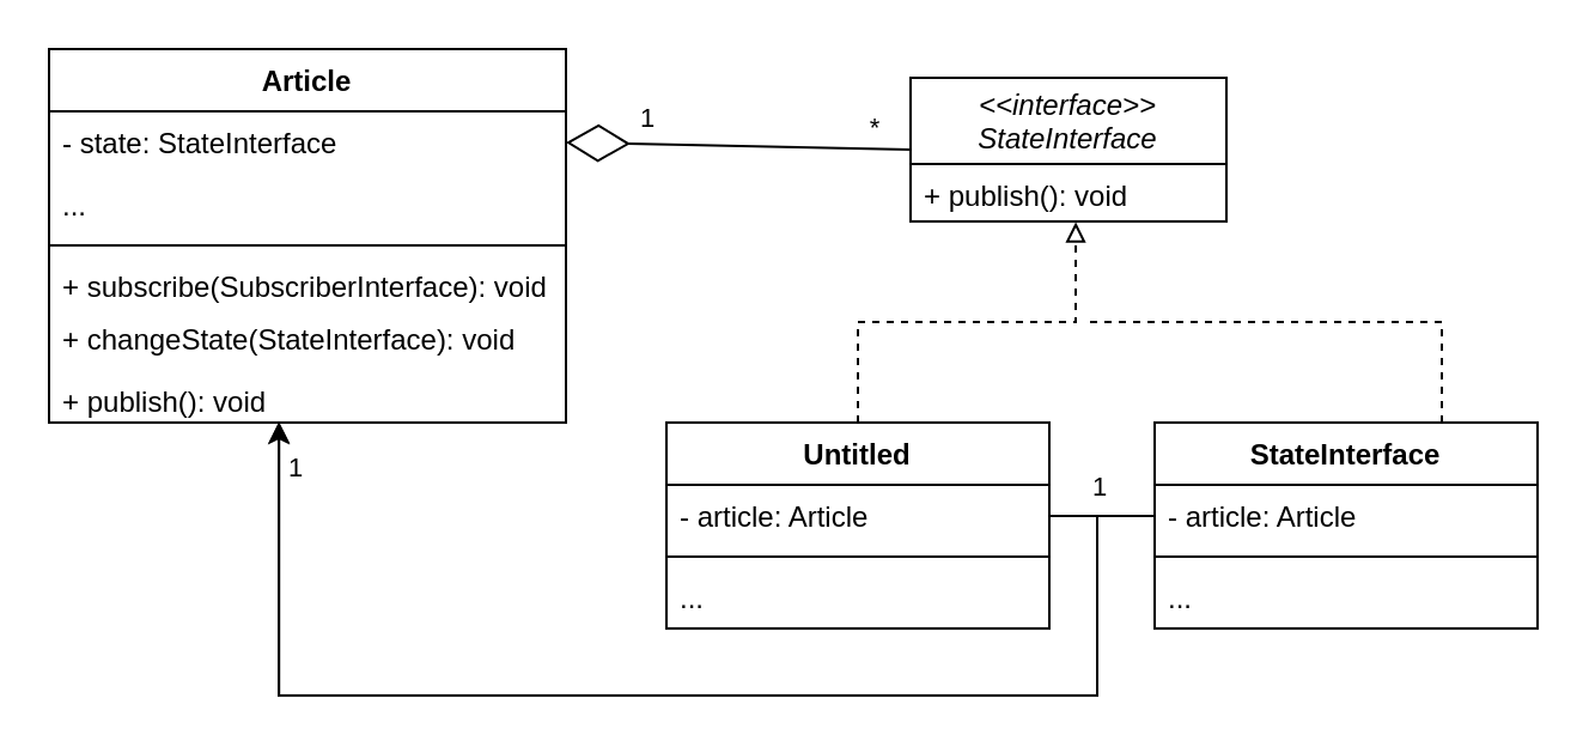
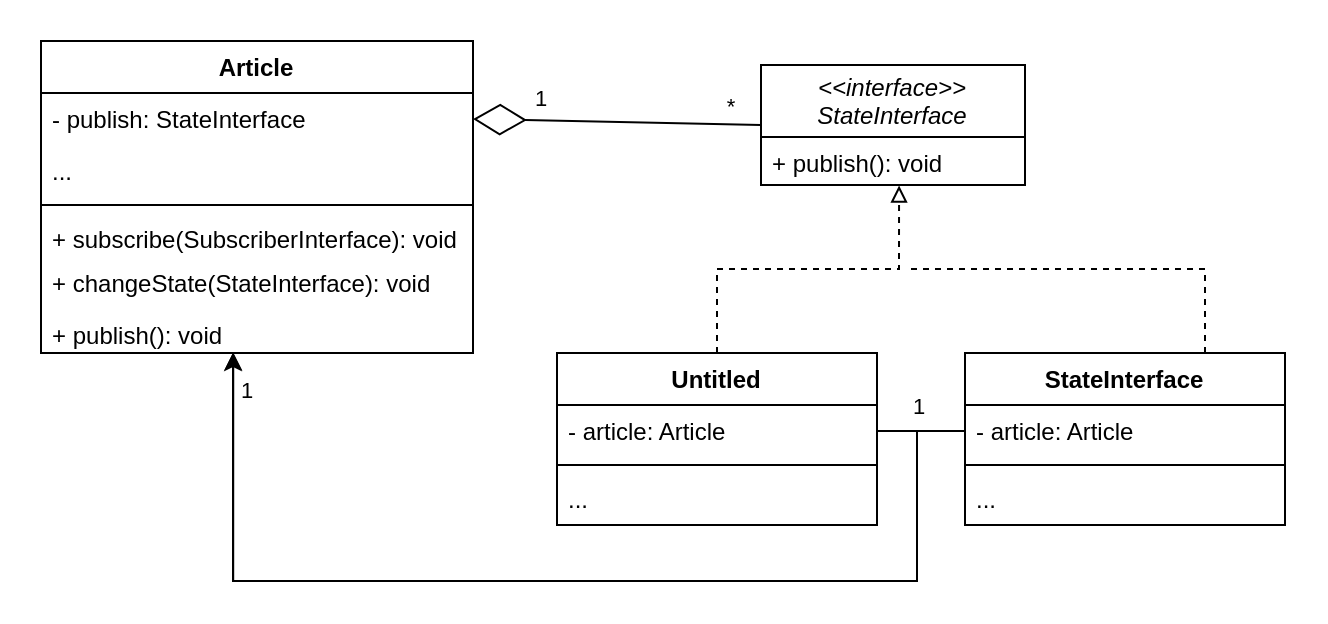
  <mxCell id="0" />
  <mxCell id="1" parent="0" />
  <mxCell id="2" style="edgeStyle=orthogonalEdgeStyle;rounded=0;orthogonalLoop=1;jettySize=auto;html=1;entryX=0.523;entryY=1.011;entryDx=0;entryDy=0;entryPerimeter=0;endArrow=block;endFill=0;dashed=1;" parent="1" source="3" target="8" edge="1"><mxGeometry relative="1" as="geometry" /></mxCell>
  <mxCell id="3" value="Untitled" style="swimlane;fontStyle=1;align=center;verticalAlign=top;childLayout=stackLayout;horizontal=1;startSize=26;horizontalStack=0;resizeParent=1;resizeParentMax=0;resizeLast=0;collapsible=1;marginBottom=0;" parent="1" vertex="1"><mxGeometry x="278" y="176" width="160" height="86" as="geometry" /></mxCell>
  <mxCell id="4" value="- article: Article" style="text;strokeColor=none;fillColor=none;align=left;verticalAlign=top;spacingLeft=4;spacingRight=4;overflow=hidden;rotatable=0;points=[[0,0.5],[1,0.5]];portConstraint=eastwest;" parent="3" vertex="1"><mxGeometry y="26" width="160" height="26" as="geometry" /></mxCell>
  <mxCell id="5" value="" style="line;strokeWidth=1;fillColor=none;align=left;verticalAlign=middle;spacingTop=-1;spacingLeft=3;spacingRight=3;rotatable=0;labelPosition=right;points=[];portConstraint=eastwest;" parent="3" vertex="1"><mxGeometry y="52" width="160" height="8" as="geometry" /></mxCell>
  <mxCell id="6" value="..." style="text;strokeColor=none;fillColor=none;align=left;verticalAlign=top;spacingLeft=4;spacingRight=4;overflow=hidden;rotatable=0;points=[[0,0.5],[1,0.5]];portConstraint=eastwest;" parent="3" vertex="1"><mxGeometry y="60" width="160" height="26" as="geometry" /></mxCell>
  <mxCell id="7" value="&lt;&lt;interface&gt;&gt;&#10;StateInterface" style="swimlane;fontStyle=2;childLayout=stackLayout;horizontal=1;startSize=36;fillColor=none;horizontalStack=0;resizeParent=1;resizeParentMax=0;resizeLast=0;collapsible=1;marginBottom=0;" parent="1" vertex="1"><mxGeometry x="380" y="32" width="132" height="60" as="geometry" /></mxCell>
  <mxCell id="8" value="+ publish(): void" style="text;strokeColor=none;fillColor=none;align=left;verticalAlign=top;spacingLeft=4;spacingRight=4;overflow=hidden;rotatable=0;points=[[0,0.5],[1,0.5]];portConstraint=eastwest;" parent="7" vertex="1"><mxGeometry y="36" width="132" height="24" as="geometry" /></mxCell>
  <mxCell id="9" value="Article" style="swimlane;fontStyle=1;align=center;verticalAlign=top;childLayout=stackLayout;horizontal=1;startSize=26;horizontalStack=0;resizeParent=1;resizeParentMax=0;resizeLast=0;collapsible=1;marginBottom=0;" parent="1" vertex="1"><mxGeometry x="20" y="20" width="216" height="156" as="geometry" /></mxCell>
- <mxCell id="10" value="- state: StateInterface" style="text;strokeColor=none;fillColor=none;align=left;verticalAlign=top;spacingLeft=4;spacingRight=4;overflow=hidden;rotatable=0;points=[[0,0.5],[1,0.5]];portConstraint=eastwest;" parent="9" vertex="1"><mxGeometry y="26" width="216" height="26" as="geometry" /></mxCell>
+ <mxCell id="10" value="- publish: StateInterface" style="text;strokeColor=none;fillColor=none;align=left;verticalAlign=top;spacingLeft=4;spacingRight=4;overflow=hidden;rotatable=0;points=[[0,0.5],[1,0.5]];portConstraint=eastwest;" parent="9" vertex="1"><mxGeometry y="26" width="216" height="26" as="geometry" /></mxCell>
  <mxCell id="11" value="..." style="text;strokeColor=none;fillColor=none;align=left;verticalAlign=top;spacingLeft=4;spacingRight=4;overflow=hidden;rotatable=0;points=[[0,0.5],[1,0.5]];portConstraint=eastwest;" parent="9" vertex="1"><mxGeometry y="52" width="216" height="26" as="geometry" /></mxCell>
  <mxCell id="12" value="" style="line;strokeWidth=1;fillColor=none;align=left;verticalAlign=middle;spacingTop=-1;spacingLeft=3;spacingRight=3;rotatable=0;labelPosition=right;points=[];portConstraint=eastwest;" parent="9" vertex="1"><mxGeometry y="78" width="216" height="8" as="geometry" /></mxCell>
  <mxCell id="13" value="+ subscribe(SubscriberInterface): void" style="text;strokeColor=none;fillColor=none;align=left;verticalAlign=top;spacingLeft=4;spacingRight=4;overflow=hidden;rotatable=0;points=[[0,0.5],[1,0.5]];portConstraint=eastwest;" parent="9" vertex="1"><mxGeometry y="86" width="216" height="22" as="geometry" /></mxCell>
  <mxCell id="14" value="+ changeState(StateInterface): void" style="text;strokeColor=none;fillColor=none;align=left;verticalAlign=top;spacingLeft=4;spacingRight=4;overflow=hidden;rotatable=0;points=[[0,0.5],[1,0.5]];portConstraint=eastwest;" parent="9" vertex="1"><mxGeometry y="108" width="216" height="26" as="geometry" /></mxCell>
  <mxCell id="15" value="+ publish(): void" style="text;strokeColor=none;fillColor=none;align=left;verticalAlign=top;spacingLeft=4;spacingRight=4;overflow=hidden;rotatable=0;points=[[0,0.5],[1,0.5]];portConstraint=eastwest;" parent="9" vertex="1"><mxGeometry y="134" width="216" height="22" as="geometry" /></mxCell>
  <mxCell id="16" value="" style="endArrow=diamondThin;endFill=0;endSize=24;html=1;strokeWidth=1;entryX=1;entryY=0.5;entryDx=0;entryDy=0;exitX=0;exitY=0.5;exitDx=0;exitDy=0;" parent="1" source="7" target="10" edge="1"><mxGeometry width="160" relative="1" as="geometry"><mxPoint x="98" y="236" as="sourcePoint" /><mxPoint x="258" y="236" as="targetPoint" /></mxGeometry></mxCell>
  <mxCell id="17" value="1" style="edgeLabel;html=1;align=center;verticalAlign=middle;resizable=0;points=[];" parent="16" vertex="1" connectable="0"><mxGeometry x="-0.239" y="-2" relative="1" as="geometry"><mxPoint x="-56" y="-10" as="offset" /></mxGeometry></mxCell>
  <mxCell id="18" value="*" style="edgeLabel;html=1;align=center;verticalAlign=middle;resizable=0;points=[];" parent="16" vertex="1" connectable="0"><mxGeometry x="-0.172" y="-4" relative="1" as="geometry"><mxPoint x="44" y="-4" as="offset" /></mxGeometry></mxCell>
  <mxCell id="19" style="edgeStyle=orthogonalEdgeStyle;rounded=0;orthogonalLoop=1;jettySize=auto;html=1;exitX=0.75;exitY=0;exitDx=0;exitDy=0;endArrow=none;endFill=0;dashed=1;" parent="1" source="20" edge="1"><mxGeometry relative="1" as="geometry"><mxPoint x="452" y="134" as="targetPoint" /><Array as="points"><mxPoint x="602" y="134" /></Array></mxGeometry></mxCell>
  <mxCell id="20" value="StateInterface" style="swimlane;fontStyle=1;align=center;verticalAlign=top;childLayout=stackLayout;horizontal=1;startSize=26;horizontalStack=0;resizeParent=1;resizeParentMax=0;resizeLast=0;collapsible=1;marginBottom=0;" parent="1" vertex="1"><mxGeometry x="482" y="176" width="160" height="86" as="geometry" /></mxCell>
  <mxCell id="21" value="- article: Article" style="text;strokeColor=none;fillColor=none;align=left;verticalAlign=top;spacingLeft=4;spacingRight=4;overflow=hidden;rotatable=0;points=[[0,0.5],[1,0.5]];portConstraint=eastwest;" parent="20" vertex="1"><mxGeometry y="26" width="160" height="26" as="geometry" /></mxCell>
  <mxCell id="22" value="" style="line;strokeWidth=1;fillColor=none;align=left;verticalAlign=middle;spacingTop=-1;spacingLeft=3;spacingRight=3;rotatable=0;labelPosition=right;points=[];portConstraint=eastwest;" parent="20" vertex="1"><mxGeometry y="52" width="160" height="8" as="geometry" /></mxCell>
  <mxCell id="23" value="..." style="text;strokeColor=none;fillColor=none;align=left;verticalAlign=top;spacingLeft=4;spacingRight=4;overflow=hidden;rotatable=0;points=[[0,0.5],[1,0.5]];portConstraint=eastwest;" parent="20" vertex="1"><mxGeometry y="60" width="160" height="26" as="geometry" /></mxCell>
  <mxCell id="24" style="edgeStyle=orthogonalEdgeStyle;rounded=0;orthogonalLoop=1;jettySize=auto;html=1;entryX=0.445;entryY=0.985;entryDx=0;entryDy=0;entryPerimeter=0;exitX=1;exitY=0.5;exitDx=0;exitDy=0;" edge="1" parent="1" source="4" target="15"><mxGeometry relative="1" as="geometry"><Array as="points"><mxPoint x="458" y="215" /><mxPoint x="458" y="290" /><mxPoint x="116" y="290" /></Array></mxGeometry></mxCell>
  <mxCell id="25" style="edgeStyle=orthogonalEdgeStyle;rounded=0;orthogonalLoop=1;jettySize=auto;html=1;" edge="1" parent="1" source="21"><mxGeometry relative="1" as="geometry"><mxPoint x="116" y="176" as="targetPoint" /><Array as="points"><mxPoint x="458" y="215" /><mxPoint x="458" y="290" /><mxPoint x="116" y="290" /></Array></mxGeometry></mxCell>
  <mxCell id="26" value="1" style="edgeLabel;html=1;align=center;verticalAlign=middle;resizable=0;points=[];" vertex="1" connectable="0" parent="25"><mxGeometry x="-0.913" y="-4" relative="1" as="geometry"><mxPoint x="4" y="-13" as="offset" /></mxGeometry></mxCell>
  <mxCell id="27" value="1" style="edgeLabel;html=1;align=center;verticalAlign=middle;resizable=0;points=[];" vertex="1" connectable="0" parent="25"><mxGeometry x="0.929" y="-1" relative="1" as="geometry"><mxPoint x="5" y="-2" as="offset" /></mxGeometry></mxCell>
  <mxCell id="28" value="Untitled Layer" parent="0" />
